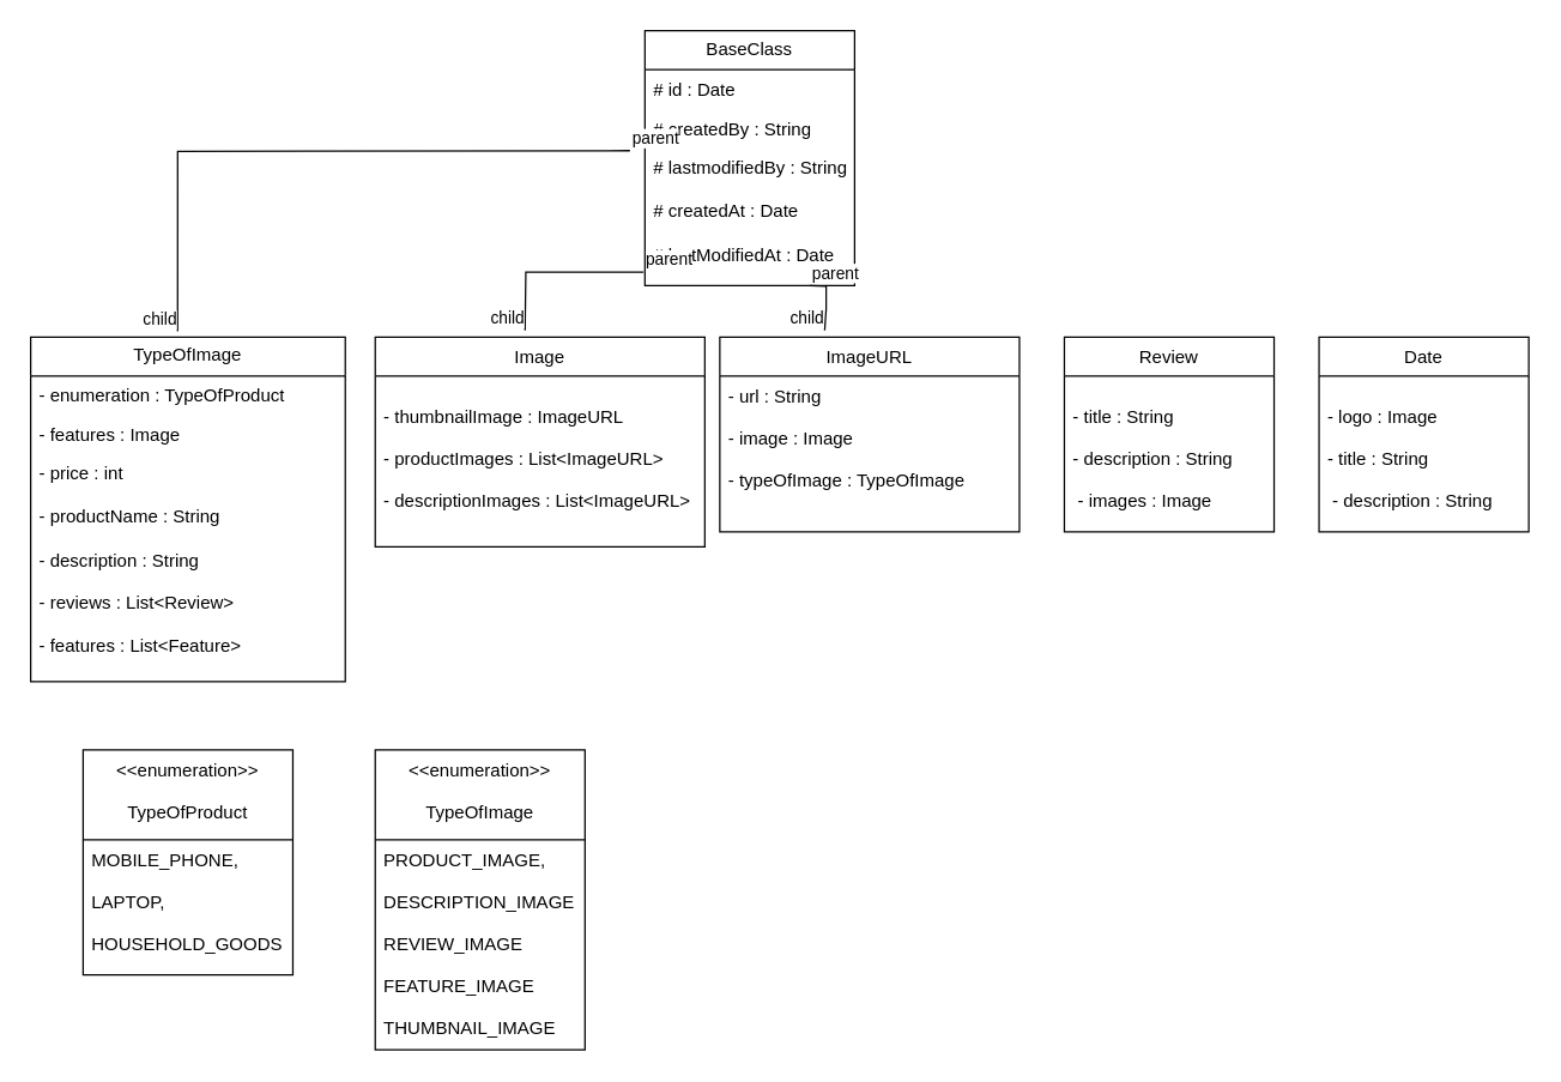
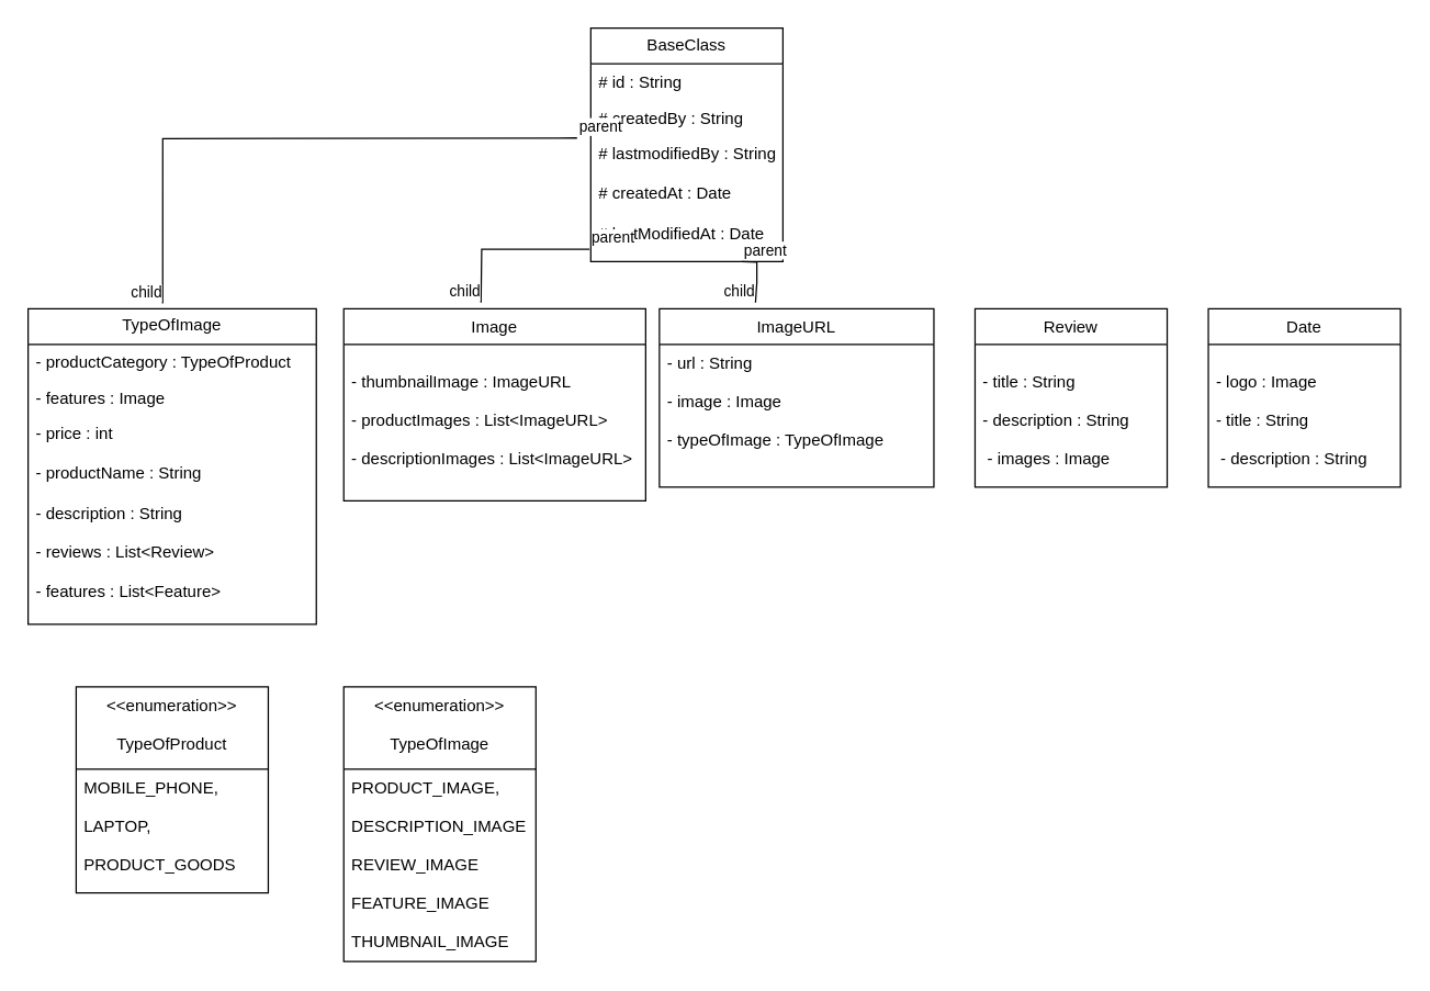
  <mxCell id="0" />
  <mxCell id="1" parent="0" />
  <mxCell id="2" value="BaseClass" style="swimlane;fontStyle=0;childLayout=stackLayout;horizontal=1;startSize=26;fillColor=none;horizontalStack=0;resizeParent=1;resizeParentMax=0;resizeLast=0;collapsible=1;marginBottom=0;whiteSpace=wrap;html=1;" vertex="1" parent="1"><mxGeometry x="430" y="20" width="140" height="170" as="geometry" /></mxCell>
- <mxCell id="3" value="# id : Date" style="text;strokeColor=none;fillColor=none;align=left;verticalAlign=top;spacingLeft=4;spacingRight=4;overflow=hidden;rotatable=0;points=[[0,0.5],[1,0.5]];portConstraint=eastwest;whiteSpace=wrap;html=1;" vertex="1" parent="2"><mxGeometry y="26" width="140" height="26" as="geometry" /></mxCell>
+ <mxCell id="3" value="# id : String" style="text;strokeColor=none;fillColor=none;align=left;verticalAlign=top;spacingLeft=4;spacingRight=4;overflow=hidden;rotatable=0;points=[[0,0.5],[1,0.5]];portConstraint=eastwest;whiteSpace=wrap;html=1;" vertex="1" parent="2"><mxGeometry y="26" width="140" height="26" as="geometry" /></mxCell>
  <mxCell id="4" value="# createdBy : String" style="text;strokeColor=none;fillColor=none;align=left;verticalAlign=top;spacingLeft=4;spacingRight=4;overflow=hidden;rotatable=0;points=[[0,0.5],[1,0.5]];portConstraint=eastwest;whiteSpace=wrap;html=1;" vertex="1" parent="2"><mxGeometry y="52" width="140" height="26" as="geometry" /></mxCell>
  <mxCell id="5" value="# lastmodifiedBy : String&lt;br&gt;&lt;br&gt;# createdAt : Date&lt;br&gt;&lt;br&gt;# lastModifiedAt : Date" style="text;strokeColor=none;fillColor=none;align=left;verticalAlign=top;spacingLeft=4;spacingRight=4;overflow=hidden;rotatable=0;points=[[0,0.5],[1,0.5]];portConstraint=eastwest;whiteSpace=wrap;html=1;" vertex="1" parent="2"><mxGeometry y="78" width="140" height="92" as="geometry" /></mxCell>
  <mxCell id="6" value="" style="endArrow=none;html=1;edgeStyle=orthogonalEdgeStyle;rounded=0;entryX=-0.007;entryY=0.902;entryDx=0;entryDy=0;entryPerimeter=0;exitX=-0.007;exitY=0.902;exitDx=0;exitDy=0;exitPerimeter=0;" edge="1" parent="2" source="5"><mxGeometry relative="1" as="geometry"><mxPoint x="-20" y="160" as="sourcePoint" /><mxPoint x="-80" y="200" as="targetPoint" /></mxGeometry></mxCell>
  <mxCell id="7" value="parent" style="edgeLabel;resizable=0;html=1;align=left;verticalAlign=bottom;" connectable="0" vertex="1" parent="6"><mxGeometry x="-1" relative="1" as="geometry" /></mxCell>
  <mxCell id="8" value="child" style="edgeLabel;resizable=0;html=1;align=right;verticalAlign=bottom;" connectable="0" vertex="1" parent="6"><mxGeometry x="1" relative="1" as="geometry" /></mxCell>
  <mxCell id="9" value="TypeOfImage" style="swimlane;fontStyle=0;childLayout=stackLayout;horizontal=1;startSize=26;fillColor=none;horizontalStack=0;resizeParent=1;resizeParentMax=0;resizeLast=0;collapsible=1;marginBottom=0;whiteSpace=wrap;html=1;" vertex="1" parent="1"><mxGeometry x="20" y="224.4" width="210" height="230" as="geometry" /></mxCell>
- <mxCell id="10" value="- enumeration : TypeOfProduct" style="text;strokeColor=none;fillColor=none;align=left;verticalAlign=top;spacingLeft=4;spacingRight=4;overflow=hidden;rotatable=0;points=[[0,0.5],[1,0.5]];portConstraint=eastwest;whiteSpace=wrap;html=1;" vertex="1" parent="9"><mxGeometry y="26" width="210" height="26" as="geometry" /></mxCell>
+ <mxCell id="10" value="- productCategory : TypeOfProduct" style="text;strokeColor=none;fillColor=none;align=left;verticalAlign=top;spacingLeft=4;spacingRight=4;overflow=hidden;rotatable=0;points=[[0,0.5],[1,0.5]];portConstraint=eastwest;whiteSpace=wrap;html=1;" vertex="1" parent="9"><mxGeometry y="26" width="210" height="26" as="geometry" /></mxCell>
  <mxCell id="11" value="- features : Image" style="text;strokeColor=none;fillColor=none;align=left;verticalAlign=top;spacingLeft=4;spacingRight=4;overflow=hidden;rotatable=0;points=[[0,0.5],[1,0.5]];portConstraint=eastwest;whiteSpace=wrap;html=1;" vertex="1" parent="9"><mxGeometry y="52" width="210" height="26" as="geometry" /></mxCell>
  <mxCell id="12" value="- price : int&lt;br&gt;&lt;br&gt;- productName : String&lt;br&gt;&lt;br&gt;- description : String&lt;br&gt;&lt;br&gt;- reviews : List&amp;lt;Review&amp;gt;&lt;br&gt;&lt;br&gt;- features : List&amp;lt;Feature&amp;gt;" style="text;strokeColor=none;fillColor=none;align=left;verticalAlign=top;spacingLeft=4;spacingRight=4;overflow=hidden;rotatable=0;points=[[0,0.5],[1,0.5]];portConstraint=eastwest;whiteSpace=wrap;html=1;" vertex="1" parent="9"><mxGeometry y="78" width="210" height="152" as="geometry" /></mxCell>
  <mxCell id="13" value="Image" style="swimlane;fontStyle=0;align=center;verticalAlign=top;childLayout=stackLayout;horizontal=1;startSize=26;horizontalStack=0;resizeParent=1;resizeLast=0;collapsible=1;marginBottom=0;rounded=0;shadow=0;strokeWidth=1;" vertex="1" parent="1"><mxGeometry x="250" y="224.4" width="220" height="140" as="geometry"><mxRectangle x="230" y="140" width="160" height="26" as="alternateBounds" /></mxGeometry></mxCell>
  <mxCell id="14" value="&#10;- thumbnailImage : ImageURL&#10;&#10;- productImages : List&lt;ImageURL&gt;&#10;&#10;- descriptionImages : List&lt;ImageURL&gt;&#10;" style="text;align=left;verticalAlign=top;spacingLeft=4;spacingRight=4;overflow=hidden;rotatable=0;points=[[0,0.5],[1,0.5]];portConstraint=eastwest;" vertex="1" parent="13"><mxGeometry y="26" width="220" height="114" as="geometry" /></mxCell>
  <mxCell id="15" value="ImageURL&#10;" style="swimlane;fontStyle=0;align=center;verticalAlign=top;childLayout=stackLayout;horizontal=1;startSize=26;horizontalStack=0;resizeParent=1;resizeLast=0;collapsible=1;marginBottom=0;rounded=0;shadow=0;strokeWidth=1;" vertex="1" parent="1"><mxGeometry x="480" y="224.4" width="200" height="130" as="geometry"><mxRectangle x="340" y="380" width="170" height="26" as="alternateBounds" /></mxGeometry></mxCell>
  <mxCell id="16" value="- url : String&#10;&#10;- image : Image&#10;&#10;- typeOfImage : TypeOfImage&#10;" style="text;align=left;verticalAlign=top;spacingLeft=4;spacingRight=4;overflow=hidden;rotatable=0;points=[[0,0.5],[1,0.5]];portConstraint=eastwest;" vertex="1" parent="15"><mxGeometry y="26" width="200" height="104" as="geometry" /></mxCell>
  <mxCell id="17" value="Review" style="swimlane;fontStyle=0;align=center;verticalAlign=top;childLayout=stackLayout;horizontal=1;startSize=26;horizontalStack=0;resizeParent=1;resizeLast=0;collapsible=1;marginBottom=0;rounded=0;shadow=0;strokeWidth=1;" vertex="1" parent="1"><mxGeometry x="710" y="224.4" width="140" height="130" as="geometry"><mxRectangle x="230" y="140" width="160" height="26" as="alternateBounds" /></mxGeometry></mxCell>
  <mxCell id="18" value="&#10;- title : String&#10;&#10;- description : String&#10;&#10; - images : Image" style="text;align=left;verticalAlign=top;spacingLeft=4;spacingRight=4;overflow=hidden;rotatable=0;points=[[0,0.5],[1,0.5]];portConstraint=eastwest;" vertex="1" parent="17"><mxGeometry y="26" width="140" height="104" as="geometry" /></mxCell>
  <mxCell id="19" value="Date" style="swimlane;fontStyle=0;align=center;verticalAlign=top;childLayout=stackLayout;horizontal=1;startSize=26;horizontalStack=0;resizeParent=1;resizeLast=0;collapsible=1;marginBottom=0;rounded=0;shadow=0;strokeWidth=1;" vertex="1" parent="1"><mxGeometry x="880" y="224.4" width="140" height="130" as="geometry"><mxRectangle x="230" y="140" width="160" height="26" as="alternateBounds" /></mxGeometry></mxCell>
  <mxCell id="20" value="&#10;- logo : Image&#10;&#10;- title : String&#10;&#10; - description : String&#10;" style="text;align=left;verticalAlign=top;spacingLeft=4;spacingRight=4;overflow=hidden;rotatable=0;points=[[0,0.5],[1,0.5]];portConstraint=eastwest;" vertex="1" parent="19"><mxGeometry y="26" width="140" height="104" as="geometry" /></mxCell>
  <mxCell id="21" value="&lt;&lt;enumeration&gt;&gt;&#10;&#10;TypeOfProduct" style="swimlane;fontStyle=0;align=center;verticalAlign=top;childLayout=stackLayout;horizontal=1;startSize=60;horizontalStack=0;resizeParent=1;resizeLast=0;collapsible=1;marginBottom=0;rounded=0;shadow=0;strokeWidth=1;" vertex="1" parent="1"><mxGeometry x="55" y="500" width="140" height="150" as="geometry"><mxRectangle x="230" y="140" width="160" height="26" as="alternateBounds" /></mxGeometry></mxCell>
- <mxCell id="22" value="MOBILE_PHONE,&#10;&#10;LAPTOP,&#10;&#10;HOUSEHOLD_GOODS&#10;" style="text;align=left;verticalAlign=top;spacingLeft=4;spacingRight=4;overflow=hidden;rotatable=0;points=[[0,0.5],[1,0.5]];portConstraint=eastwest;" vertex="1" parent="21"><mxGeometry y="60" width="140" height="90" as="geometry" /></mxCell>
+ <mxCell id="22" value="MOBILE_PHONE,&#10;&#10;LAPTOP,&#10;&#10;PRODUCT_GOODS&#10;" style="text;align=left;verticalAlign=top;spacingLeft=4;spacingRight=4;overflow=hidden;rotatable=0;points=[[0,0.5],[1,0.5]];portConstraint=eastwest;" vertex="1" parent="21"><mxGeometry y="60" width="140" height="90" as="geometry" /></mxCell>
  <mxCell id="23" value="" style="endArrow=none;html=1;edgeStyle=orthogonalEdgeStyle;rounded=0;entryX=0.467;entryY=-0.017;entryDx=0;entryDy=0;entryPerimeter=0;" edge="1" parent="1" target="9"><mxGeometry relative="1" as="geometry"><mxPoint x="420" y="100" as="sourcePoint" /><mxPoint x="330" y="190" as="targetPoint" /></mxGeometry></mxCell>
  <mxCell id="24" value="parent" style="edgeLabel;resizable=0;html=1;align=left;verticalAlign=bottom;" connectable="0" vertex="1" parent="23"><mxGeometry x="-1" relative="1" as="geometry" /></mxCell>
  <mxCell id="25" value="child" style="edgeLabel;resizable=0;html=1;align=right;verticalAlign=bottom;" connectable="0" vertex="1" parent="23"><mxGeometry x="1" relative="1" as="geometry" /></mxCell>
  <mxCell id="26" value="" style="endArrow=none;html=1;edgeStyle=orthogonalEdgeStyle;rounded=0;" edge="1" parent="1"><mxGeometry relative="1" as="geometry"><mxPoint x="540" y="190" as="sourcePoint" /><mxPoint x="550" y="220" as="targetPoint" /></mxGeometry></mxCell>
  <mxCell id="27" value="parent" style="edgeLabel;resizable=0;html=1;align=left;verticalAlign=bottom;" connectable="0" vertex="1" parent="26"><mxGeometry x="-1" relative="1" as="geometry" /></mxCell>
  <mxCell id="28" value="child" style="edgeLabel;resizable=0;html=1;align=right;verticalAlign=bottom;" connectable="0" vertex="1" parent="26"><mxGeometry x="1" relative="1" as="geometry" /></mxCell>
  <mxCell id="29" value="&lt;&lt;enumeration&gt;&gt;&#10;&#10;TypeOfImage" style="swimlane;fontStyle=0;align=center;verticalAlign=top;childLayout=stackLayout;horizontal=1;startSize=60;horizontalStack=0;resizeParent=1;resizeLast=0;collapsible=1;marginBottom=0;rounded=0;shadow=0;strokeWidth=1;" vertex="1" parent="1"><mxGeometry x="250" y="500" width="140" height="200" as="geometry"><mxRectangle x="230" y="140" width="160" height="26" as="alternateBounds" /></mxGeometry></mxCell>
  <mxCell id="30" value="PRODUCT_IMAGE,&#10;&#10;DESCRIPTION_IMAGE&#10;&#10;REVIEW_IMAGE&#10;&#10;FEATURE_IMAGE&#10;&#10;THUMBNAIL_IMAGE&#10;" style="text;align=left;verticalAlign=top;spacingLeft=4;spacingRight=4;overflow=hidden;rotatable=0;points=[[0,0.5],[1,0.5]];portConstraint=eastwest;" vertex="1" parent="29"><mxGeometry y="60" width="140" height="140" as="geometry" /></mxCell>
